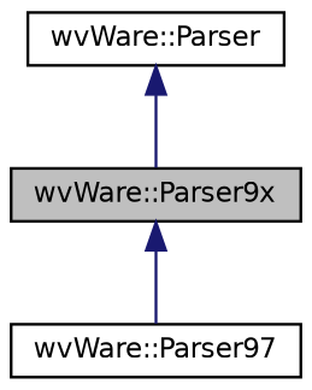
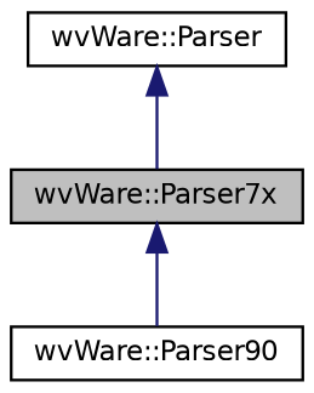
  digraph {
    node [color=black fillcolor=white fontname=Helvetica fontsize=10 shape=record style=filled]
    edge [color=midnightblue dir=back fontname=Helvetica fontsize=10 labelfontname=Helvetica labelfontsize=10 style=solid]
-   n1 [fillcolor=grey75 fontcolor=black height=0.2 label="wvWare::Parser9x" width=0.4]
-   n2 [height=0.2 label="wvWare::Parser97" width=0.4]
+   n1 [fillcolor=grey75 fontcolor=black height=0.2 label="wvWare::Parser7x" width=0.4]
+   n2 [height=0.2 label="wvWare::Parser90" width=0.4]
    n3 [height=0.2 label="wvWare::Parser" width=0.4]
    n1 -> n2
    n3 -> n1
  }
